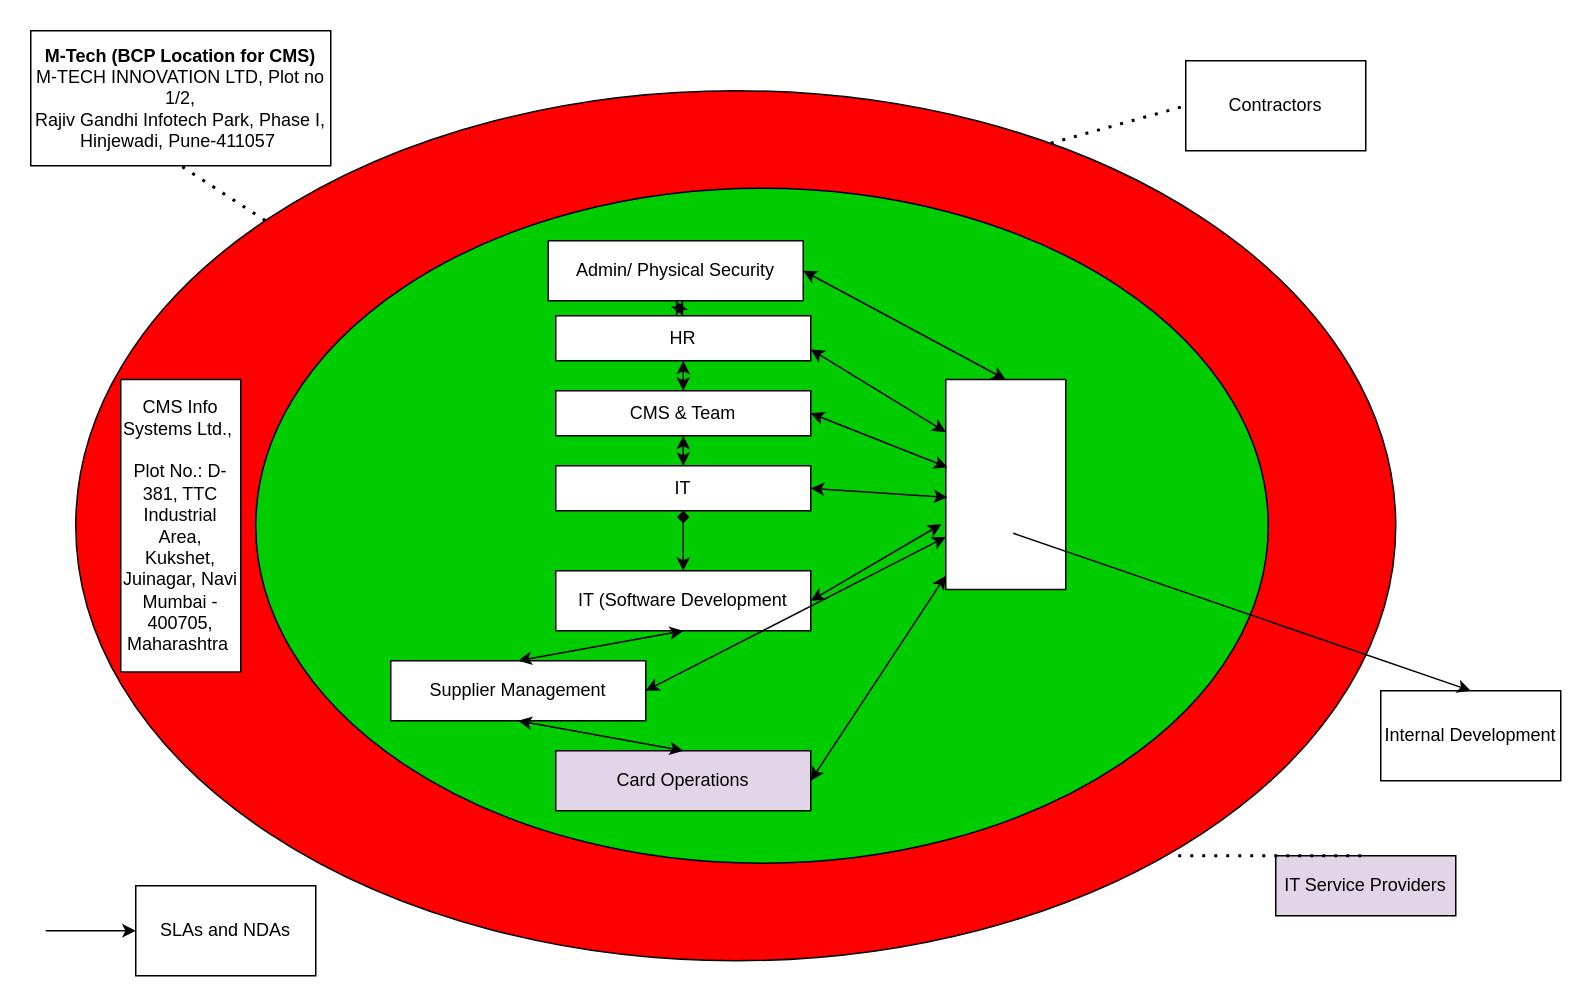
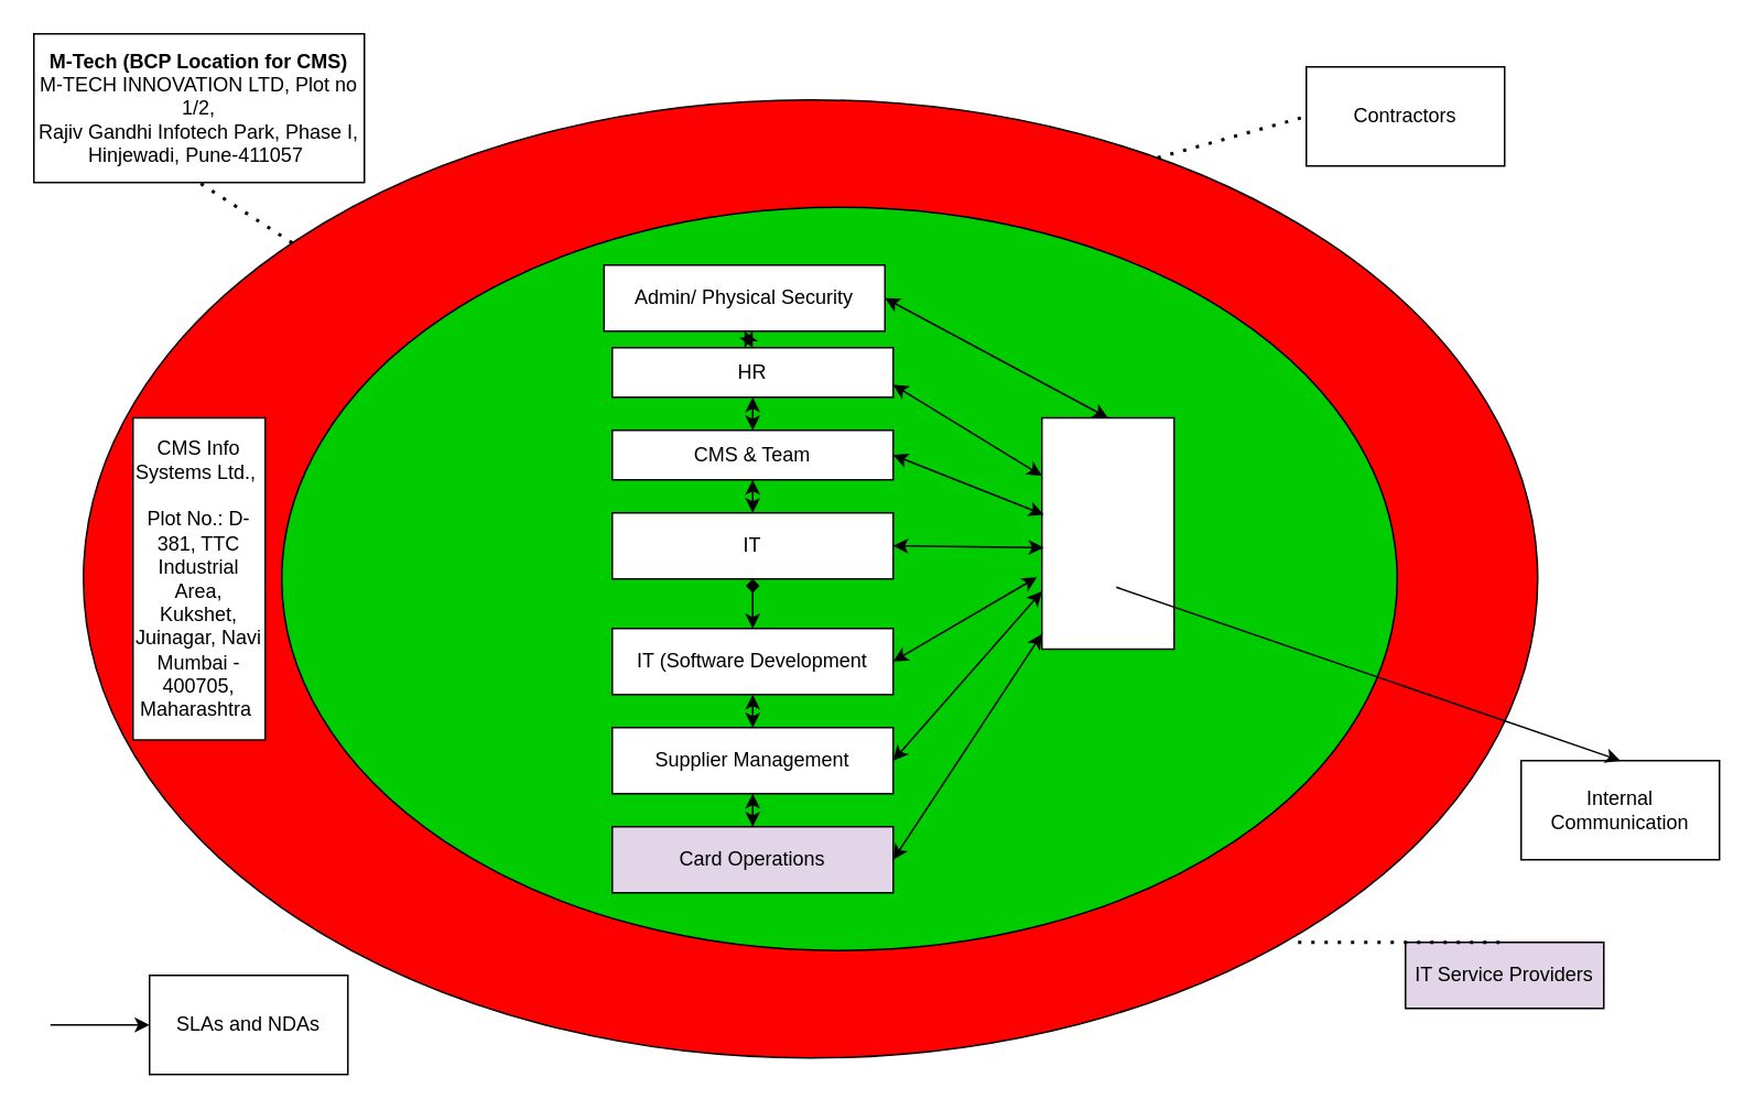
  <mxCell id="0" />
  <mxCell id="1" parent="0" />
  <mxCell id="2" value="" style="ellipse;whiteSpace=wrap;html=1;fillColor=#FF0000;" vertex="1" parent="1"><mxGeometry x="50" y="60" width="880" height="580" as="geometry" /></mxCell>
  <mxCell id="3" value="" style="ellipse;whiteSpace=wrap;labelBackgroundColor=#00FF00;fillColor=#00CC00;" vertex="1" parent="1"><mxGeometry x="170" y="125" width="675" height="450" as="geometry" /></mxCell>
  <mxCell id="4" value="HR" style="rounded=0;whiteSpace=wrap;html=1;" vertex="1" parent="1"><mxGeometry x="370" y="210" width="170" height="30" as="geometry" /></mxCell>
  <mxCell id="5" value="CMS &amp;amp; Team" style="rounded=0;whiteSpace=wrap;html=1;" vertex="1" parent="1"><mxGeometry x="370" y="260" width="170" height="30" as="geometry" /></mxCell>
  <mxCell id="6" value="IT (Software Development" style="rounded=0;whiteSpace=wrap;html=1;" vertex="1" parent="1"><mxGeometry x="370" y="380" width="170" height="40" as="geometry" /></mxCell>
  <mxCell id="7" value="Admin/ Physical Security" style="rounded=0;whiteSpace=wrap;html=1;" vertex="1" parent="1"><mxGeometry x="365" y="160" width="170" height="40" as="geometry" /></mxCell>
- <mxCell id="8" value="IT" style="rounded=0;whiteSpace=wrap;html=1;" vertex="1" parent="1"><mxGeometry x="370" y="310" width="170" height="30" as="geometry" /></mxCell>
+ <mxCell id="8" value="IT" style="rounded=0;whiteSpace=wrap;html=1;" vertex="1" parent="1"><mxGeometry x="370" y="310" width="170" height="40" as="geometry" /></mxCell>
  <mxCell id="9" value="Card Operations" style="rounded=0;whiteSpace=wrap;html=1;fillColor=#e1d5e7;" vertex="1" parent="1"><mxGeometry x="370" y="500" width="170" height="40" as="geometry" /></mxCell>
- <mxCell id="10" value="Supplier Management" style="rounded=0;whiteSpace=wrap;html=1;" vertex="1" parent="1"><mxGeometry x="260" y="440" width="170" height="40" as="geometry" /></mxCell>
+ <mxCell id="10" value="Supplier Management" style="rounded=0;whiteSpace=wrap;html=1;" vertex="1" parent="1"><mxGeometry x="370" y="440" width="170" height="40" as="geometry" /></mxCell>
  <mxCell id="11" value="CMS Info Systems Ltd.,&amp;nbsp;&lt;div&gt;&lt;br&gt;&lt;/div&gt;Plot No.: D-381, TTC Industrial Area, Kukshet, Juinagar, Navi Mumbai - 400705, Maharashtra&amp;nbsp;" style="rounded=0;whiteSpace=wrap;html=1;direction=south;" vertex="1" parent="1"><mxGeometry x="80" y="252.5" width="80" height="195" as="geometry" /></mxCell>
  <mxCell id="12" value="Contractors" style="rounded=0;whiteSpace=wrap;html=1;" vertex="1" parent="1"><mxGeometry x="790" y="40" width="120" height="60" as="geometry" /></mxCell>
  <mxCell id="13" value="SLAs and NDAs" style="rounded=0;whiteSpace=wrap;html=1;" vertex="1" parent="1"><mxGeometry x="90" y="590" width="120" height="60" as="geometry" /></mxCell>
  <mxCell id="14" value="" style="endArrow=classic;html=1;rounded=0;entryX=0;entryY=0.5;entryDx=0;entryDy=0;" edge="1" parent="1" target="13"><mxGeometry width="50" height="50" relative="1" as="geometry"><mxPoint x="30" y="620" as="sourcePoint" /><mxPoint x="80" y="620" as="targetPoint" /></mxGeometry></mxCell>
  <mxCell id="15" value="IT Service Providers" style="rounded=0;whiteSpace=wrap;html=1;fillColor=#e1d5e7;" vertex="1" parent="1"><mxGeometry x="850" y="570" width="120" height="40" as="geometry" /></mxCell>
  <mxCell id="16" value="" style="endArrow=none;dashed=1;html=1;dashPattern=1 3;strokeWidth=2;rounded=0;entryX=0.5;entryY=0;entryDx=0;entryDy=0;" edge="1" parent="1" target="15"><mxGeometry width="50" height="50" relative="1" as="geometry"><mxPoint x="785" y="570" as="sourcePoint" /><mxPoint x="835" y="520" as="targetPoint" /></mxGeometry></mxCell>
  <mxCell id="17" value="" style="endArrow=none;dashed=1;html=1;dashPattern=1 3;strokeWidth=2;rounded=0;entryX=0;entryY=0.5;entryDx=0;entryDy=0;" edge="1" parent="1" target="12"><mxGeometry width="50" height="50" relative="1" as="geometry"><mxPoint x="700" y="95" as="sourcePoint" /><mxPoint x="750" y="45" as="targetPoint" /></mxGeometry></mxCell>
  <mxCell id="18" value="" style="endArrow=classic;startArrow=classic;html=1;rounded=0;exitX=0.5;exitY=0;exitDx=0;exitDy=0;entryX=0.5;entryY=1;entryDx=0;entryDy=0;" edge="1" parent="1" source="4" target="7"><mxGeometry width="50" height="50" relative="1" as="geometry"><mxPoint x="410" y="240" as="sourcePoint" /><mxPoint x="460" y="190" as="targetPoint" /></mxGeometry></mxCell>
  <mxCell id="19" value="" style="endArrow=classic;startArrow=classic;html=1;rounded=0;exitX=0.5;exitY=0;exitDx=0;exitDy=0;entryX=0.5;entryY=1;entryDx=0;entryDy=0;" edge="1" parent="1" source="5" target="4"><mxGeometry width="50" height="50" relative="1" as="geometry"><mxPoint x="475" y="230" as="sourcePoint" /><mxPoint x="475" y="210" as="targetPoint" /></mxGeometry></mxCell>
  <mxCell id="20" value="" style="endArrow=classic;startArrow=classic;html=1;rounded=0;exitX=0.5;exitY=0;exitDx=0;exitDy=0;entryX=0.5;entryY=1;entryDx=0;entryDy=0;" edge="1" parent="1" source="8" target="5"><mxGeometry width="50" height="50" relative="1" as="geometry"><mxPoint x="485" y="240" as="sourcePoint" /><mxPoint x="485" y="220" as="targetPoint" /></mxGeometry></mxCell>
  <mxCell id="21" value="" style="endArrow=diamond;startArrow=classic;html=1;rounded=0;exitX=0.5;exitY=0;exitDx=0;exitDy=0;entryX=0.5;entryY=1;entryDx=0;entryDy=0;" edge="1" parent="1" source="6" target="8"><mxGeometry width="50" height="50" relative="1" as="geometry"><mxPoint x="495" y="250" as="sourcePoint" /><mxPoint x="495" y="230" as="targetPoint" /></mxGeometry></mxCell>
  <mxCell id="22" value="" style="endArrow=classic;startArrow=classic;html=1;rounded=0;exitX=0.5;exitY=0;exitDx=0;exitDy=0;entryX=0.5;entryY=1;entryDx=0;entryDy=0;" edge="1" parent="1" source="10" target="6"><mxGeometry width="50" height="50" relative="1" as="geometry"><mxPoint x="505" y="260" as="sourcePoint" /><mxPoint x="505" y="240" as="targetPoint" /></mxGeometry></mxCell>
  <mxCell id="23" value="" style="endArrow=classic;startArrow=classic;html=1;rounded=0;exitX=0.5;exitY=0;exitDx=0;exitDy=0;entryX=0.5;entryY=1;entryDx=0;entryDy=0;" edge="1" parent="1" source="9" target="10"><mxGeometry width="50" height="50" relative="1" as="geometry"><mxPoint x="515" y="270" as="sourcePoint" /><mxPoint x="515" y="250" as="targetPoint" /></mxGeometry></mxCell>
  <mxCell id="24" value="" style="rounded=0;whiteSpace=wrap;html=1;" vertex="1" parent="1"><mxGeometry x="630" y="252.5" width="80" height="140" as="geometry" /></mxCell>
  <mxCell id="25" value="" style="endArrow=classic;startArrow=classic;html=1;rounded=0;exitX=0.5;exitY=0;exitDx=0;exitDy=0;entryX=1;entryY=0.5;entryDx=0;entryDy=0;" edge="1" parent="1" source="24" target="7"><mxGeometry width="50" height="50" relative="1" as="geometry"><mxPoint x="465" y="220" as="sourcePoint" /><mxPoint x="465" y="200" as="targetPoint" /></mxGeometry></mxCell>
  <mxCell id="26" value="" style="endArrow=classic;startArrow=classic;html=1;rounded=0;exitX=0.013;exitY=0.418;exitDx=0;exitDy=0;entryX=1;entryY=0.5;entryDx=0;entryDy=0;exitPerimeter=0;" edge="1" parent="1" source="24" target="5"><mxGeometry width="50" height="50" relative="1" as="geometry"><mxPoint x="680" y="263" as="sourcePoint" /><mxPoint x="550" y="180" as="targetPoint" /></mxGeometry></mxCell>
  <mxCell id="27" value="" style="endArrow=classic;startArrow=classic;html=1;rounded=0;exitX=0.013;exitY=0.561;exitDx=0;exitDy=0;entryX=1;entryY=0.5;entryDx=0;entryDy=0;exitPerimeter=0;" edge="1" parent="1" source="24" target="8"><mxGeometry width="50" height="50" relative="1" as="geometry"><mxPoint x="690" y="273" as="sourcePoint" /><mxPoint x="560" y="190" as="targetPoint" /></mxGeometry></mxCell>
  <mxCell id="28" value="" style="endArrow=classic;startArrow=classic;html=1;rounded=0;exitX=-0.037;exitY=0.689;exitDx=0;exitDy=0;entryX=1;entryY=0.5;entryDx=0;entryDy=0;exitPerimeter=0;" edge="1" parent="1" source="24" target="6"><mxGeometry width="50" height="50" relative="1" as="geometry"><mxPoint x="710" y="293" as="sourcePoint" /><mxPoint x="580" y="210" as="targetPoint" /></mxGeometry></mxCell>
  <mxCell id="29" value="" style="endArrow=classic;startArrow=classic;html=1;rounded=0;exitX=0;exitY=0.75;exitDx=0;exitDy=0;entryX=1;entryY=0.5;entryDx=0;entryDy=0;" edge="1" parent="1" source="24" target="10"><mxGeometry width="50" height="50" relative="1" as="geometry"><mxPoint x="720" y="303" as="sourcePoint" /><mxPoint x="590" y="220" as="targetPoint" /></mxGeometry></mxCell>
  <mxCell id="30" value="" style="endArrow=classic;startArrow=classic;html=1;rounded=0;entryX=1;entryY=0.5;entryDx=0;entryDy=0;" edge="1" parent="1" source="24" target="9"><mxGeometry width="50" height="50" relative="1" as="geometry"><mxPoint x="730" y="313" as="sourcePoint" /><mxPoint x="600" y="230" as="targetPoint" /></mxGeometry></mxCell>
  <mxCell id="31" value="" style="endArrow=classic;startArrow=classic;html=1;rounded=0;exitX=1;exitY=0.75;exitDx=0;exitDy=0;entryX=0;entryY=0.25;entryDx=0;entryDy=0;" edge="1" parent="1" source="4" target="24"><mxGeometry width="50" height="50" relative="1" as="geometry"><mxPoint x="641" y="321" as="sourcePoint" /><mxPoint x="550" y="285" as="targetPoint" /></mxGeometry></mxCell>
- <mxCell id="32" value="Internal Development" style="rounded=0;whiteSpace=wrap;html=1;" vertex="1" parent="1"><mxGeometry x="920" y="460" width="120" height="60" as="geometry" /></mxCell>
+ <mxCell id="32" value="Internal Communication" style="rounded=0;whiteSpace=wrap;html=1;" vertex="1" parent="1"><mxGeometry x="920" y="460" width="120" height="60" as="geometry" /></mxCell>
  <mxCell id="33" value="" style="endArrow=classic;html=1;rounded=0;entryX=0.5;entryY=0;entryDx=0;entryDy=0;" edge="1" parent="1" target="32"><mxGeometry width="50" height="50" relative="1" as="geometry"><mxPoint x="675" y="355" as="sourcePoint" /><mxPoint x="725" y="305" as="targetPoint" /></mxGeometry></mxCell>
  <mxCell id="34" value="&lt;b&gt;M-Tech (BCP Location for CMS)&lt;/b&gt;&lt;br&gt;M-TECH INNOVATION LTD, Plot no 1/2, &lt;br/&gt;Rajiv Gandhi Infotech Park, Phase I,&lt;br/&gt;Hinjewadi, Pune-411057&amp;nbsp;" style="rounded=0;whiteSpace=wrap;html=1;" vertex="1" parent="1"><mxGeometry x="20" y="20" width="200" height="90" as="geometry" /></mxCell>
  <mxCell id="35" value="" style="endArrow=none;dashed=1;html=1;dashPattern=1 3;strokeWidth=2;rounded=0;entryX=0.5;entryY=1;entryDx=0;entryDy=0;" edge="1" parent="1" source="2" target="34"><mxGeometry width="50" height="50" relative="1" as="geometry"><mxPoint x="95" y="130" as="sourcePoint" /><mxPoint x="145" y="80" as="targetPoint" /></mxGeometry></mxCell>
